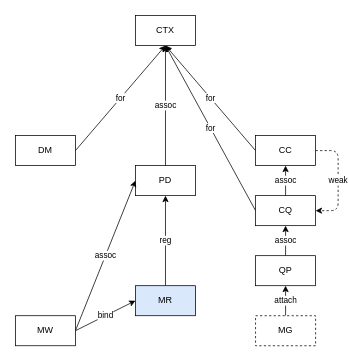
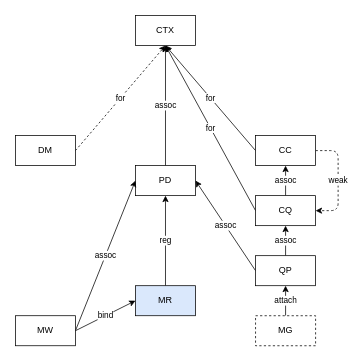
  <mxCell id="0" />
  <mxCell id="1" parent="0" />
  <mxCell id="2" value="CTX" style="rounded=0;whiteSpace=wrap;html=1;" parent="1" vertex="1"><mxGeometry x="180" y="20" width="80" height="40" as="geometry" /></mxCell>
  <mxCell id="3" value="assoc" style="edgeStyle=none;html=1;entryX=0.5;entryY=1;entryDx=0;entryDy=0;" parent="1" source="4" target="2" edge="1"><mxGeometry relative="1" as="geometry" /></mxCell>
  <mxCell id="4" value="PD" style="rounded=0;whiteSpace=wrap;html=1;" parent="1" vertex="1"><mxGeometry x="180" y="220" width="80" height="40" as="geometry" /></mxCell>
  <mxCell id="5" value="reg" style="edgeStyle=none;html=1;exitX=0.5;exitY=0;exitDx=0;exitDy=0;entryX=0.5;entryY=1;entryDx=0;entryDy=0;" parent="1" source="6" target="4" edge="1"><mxGeometry relative="1" as="geometry" /></mxCell>
  <mxCell id="6" value="MR" style="rounded=0;whiteSpace=wrap;html=1;fillColor=#dae8fc;" parent="1" vertex="1"><mxGeometry x="180" y="380" width="80" height="40" as="geometry" /></mxCell>
  <mxCell id="7" value="bind" style="edgeStyle=none;html=1;entryX=0;entryY=0.5;entryDx=0;entryDy=0;exitX=1;exitY=0.5;exitDx=0;exitDy=0;" parent="1" source="9" target="6" edge="1"><mxGeometry relative="1" as="geometry" /></mxCell>
  <mxCell id="8" value="assoc" style="edgeStyle=none;html=1;entryX=0;entryY=0.5;entryDx=0;entryDy=0;" parent="1" target="4" edge="1"><mxGeometry relative="1" as="geometry"><mxPoint x="100" y="440" as="sourcePoint" /></mxGeometry></mxCell>
  <mxCell id="9" value="MW" style="rounded=0;whiteSpace=wrap;html=1;" parent="1" vertex="1"><mxGeometry x="20" y="420" width="80" height="40" as="geometry" /></mxCell>
  <mxCell id="10" value="for" style="edgeStyle=none;html=1;entryX=0.5;entryY=1;entryDx=0;entryDy=0;exitX=0;exitY=0.5;exitDx=0;exitDy=0;" parent="1" source="12" target="2" edge="1"><mxGeometry relative="1" as="geometry" /></mxCell>
  <mxCell id="11" value="assoc" style="edgeStyle=none;html=1;entryX=0.5;entryY=1;entryDx=0;entryDy=0;" parent="1" source="12" target="15" edge="1"><mxGeometry relative="1" as="geometry" /></mxCell>
  <mxCell id="12" value="CQ" style="rounded=0;whiteSpace=wrap;html=1;" parent="1" vertex="1"><mxGeometry x="340" y="260" width="80" height="40" as="geometry" /></mxCell>
  <mxCell id="13" value="for" style="edgeStyle=none;html=1;entryX=0.5;entryY=1;entryDx=0;entryDy=0;exitX=0;exitY=0.5;exitDx=0;exitDy=0;" parent="1" source="15" target="2" edge="1"><mxGeometry relative="1" as="geometry" /></mxCell>
  <mxCell id="14" value="weak" style="edgeStyle=entityRelationEdgeStyle;html=1;exitX=1;exitY=0.5;exitDx=0;exitDy=0;entryX=1;entryY=0.5;entryDx=0;entryDy=0;dashed=1;" parent="1" source="15" target="12" edge="1"><mxGeometry relative="1" as="geometry" /></mxCell>
  <mxCell id="15" value="CC" style="rounded=0;whiteSpace=wrap;html=1;" parent="1" vertex="1"><mxGeometry x="340" y="180" width="80" height="40" as="geometry" /></mxCell>
+ <mxCell id="16" value="assoc" style="edgeStyle=none;html=1;entryX=1;entryY=0.5;entryDx=0;entryDy=0;exitX=0;exitY=0.5;exitDx=0;exitDy=0;" parent="1" source="18" target="4" edge="1"><mxGeometry relative="1" as="geometry"><mxPoint x="660" y="260" as="targetPoint" /></mxGeometry></mxCell>
  <mxCell id="17" value="assoc" style="edgeStyle=none;html=1;entryX=0.5;entryY=1;entryDx=0;entryDy=0;" parent="1" source="18" target="12" edge="1"><mxGeometry relative="1" as="geometry" /></mxCell>
  <mxCell id="18" value="QP" style="rounded=0;whiteSpace=wrap;html=1;" parent="1" vertex="1"><mxGeometry x="340" y="340" width="80" height="40" as="geometry" /></mxCell>
  <mxCell id="19" value="attach" style="edgeStyle=none;html=1;" parent="1" source="20" target="18" edge="1"><mxGeometry relative="1" as="geometry" /></mxCell>
  <mxCell id="20" value="MG" style="rounded=0;whiteSpace=wrap;html=1;dashed=1;" parent="1" vertex="1"><mxGeometry x="340" y="420" width="80" height="40" as="geometry" /></mxCell>
- <mxCell id="21" value="for" style="edgeStyle=none;html=1;entryX=0.5;entryY=1;entryDx=0;entryDy=0;exitX=1;exitY=0.5;exitDx=0;exitDy=0;" parent="1" source="22" target="2" edge="1"><mxGeometry relative="1" as="geometry" /></mxCell>
+ <mxCell id="21" value="for" style="edgeStyle=none;html=1;entryX=0.5;entryY=1;entryDx=0;entryDy=0;exitX=1;exitY=0.5;exitDx=0;exitDy=0;dashed=1;" parent="1" source="22" target="2" edge="1"><mxGeometry relative="1" as="geometry" /></mxCell>
  <mxCell id="22" value="DM" style="rounded=0;whiteSpace=wrap;html=1;" parent="1" vertex="1"><mxGeometry x="20" y="180" width="80" height="40" as="geometry" /></mxCell>
